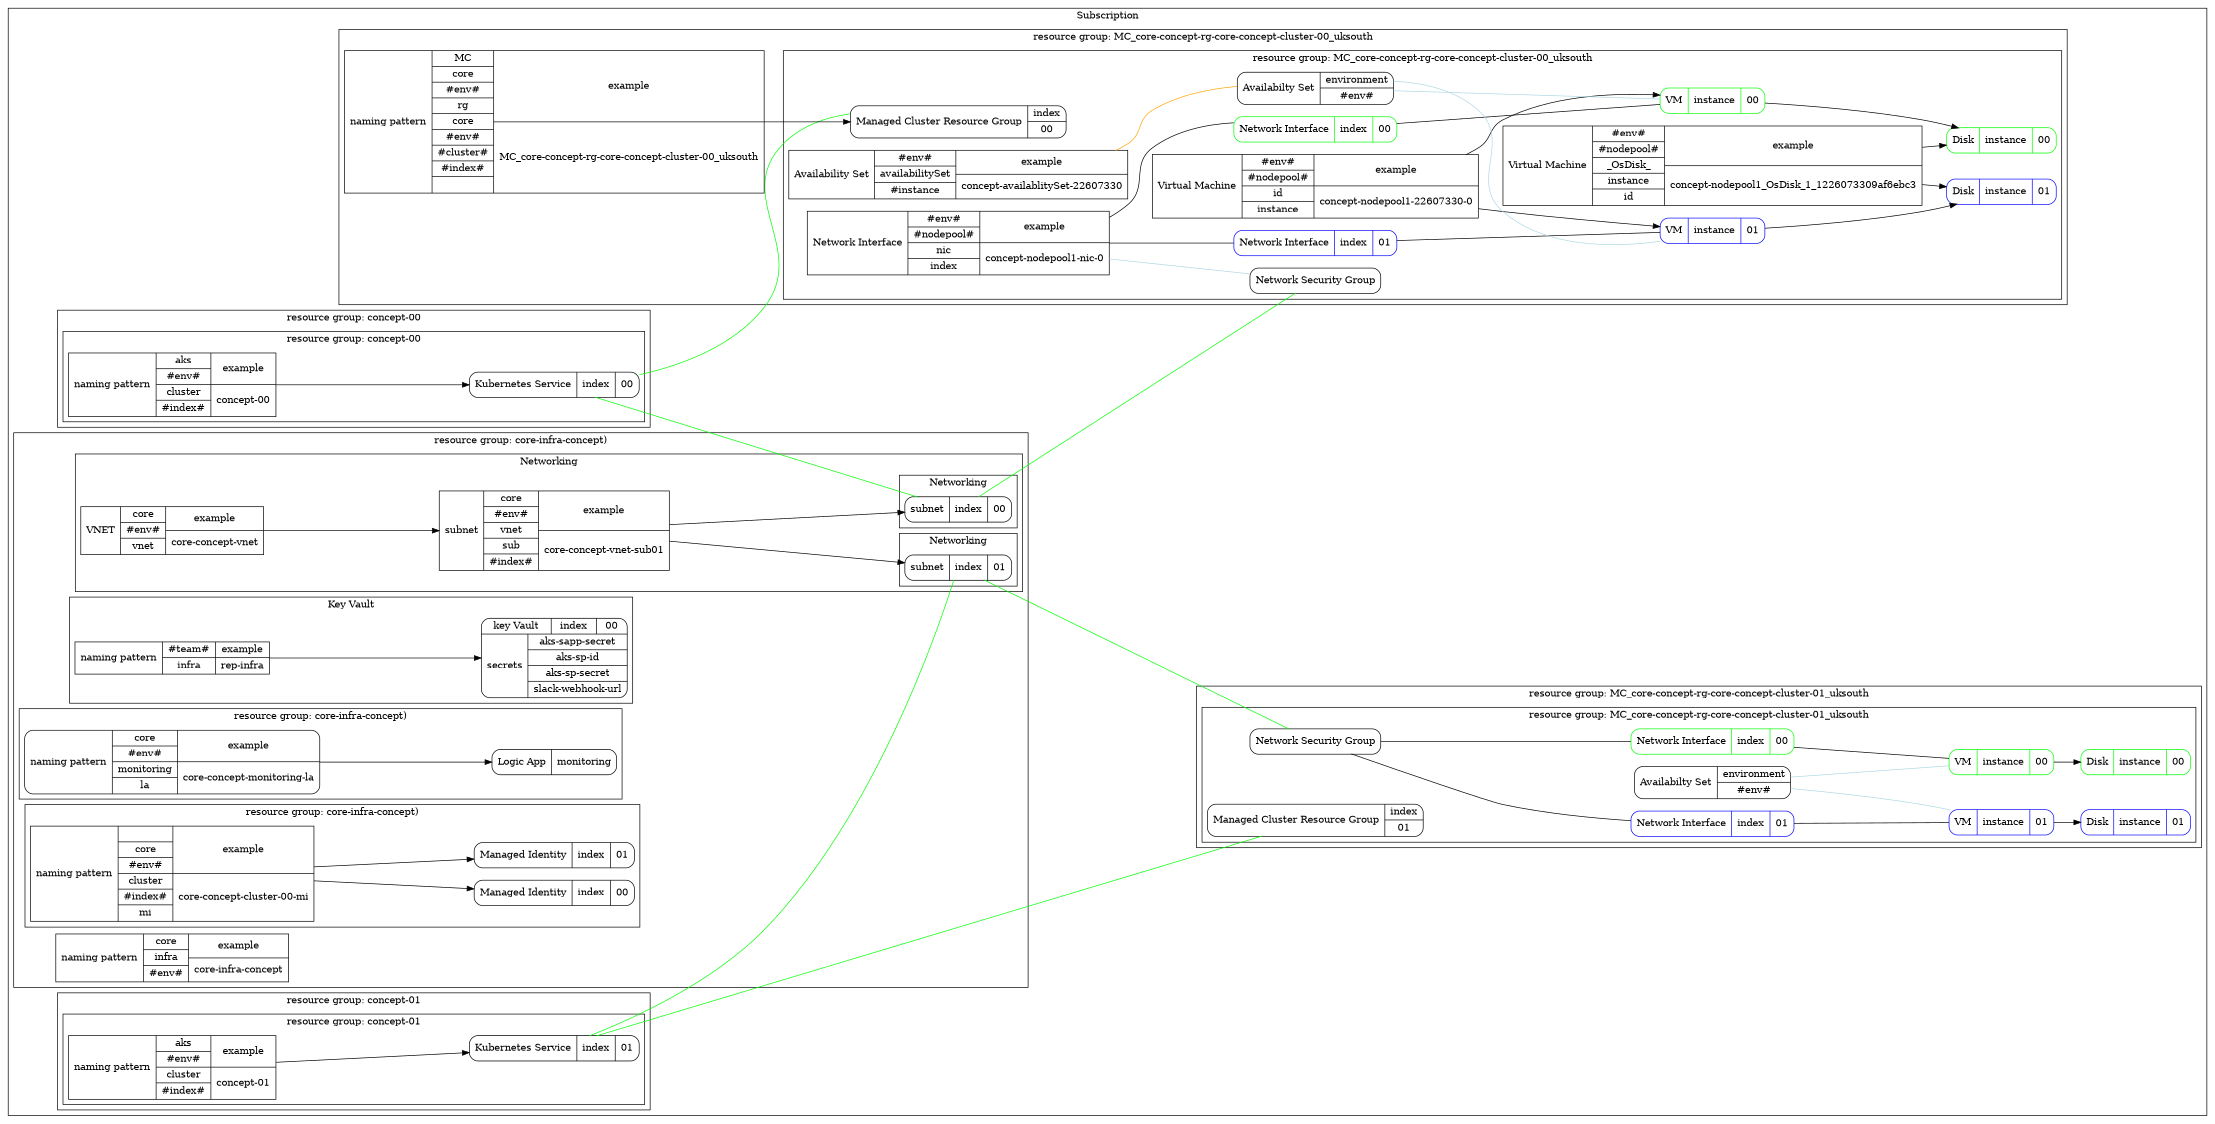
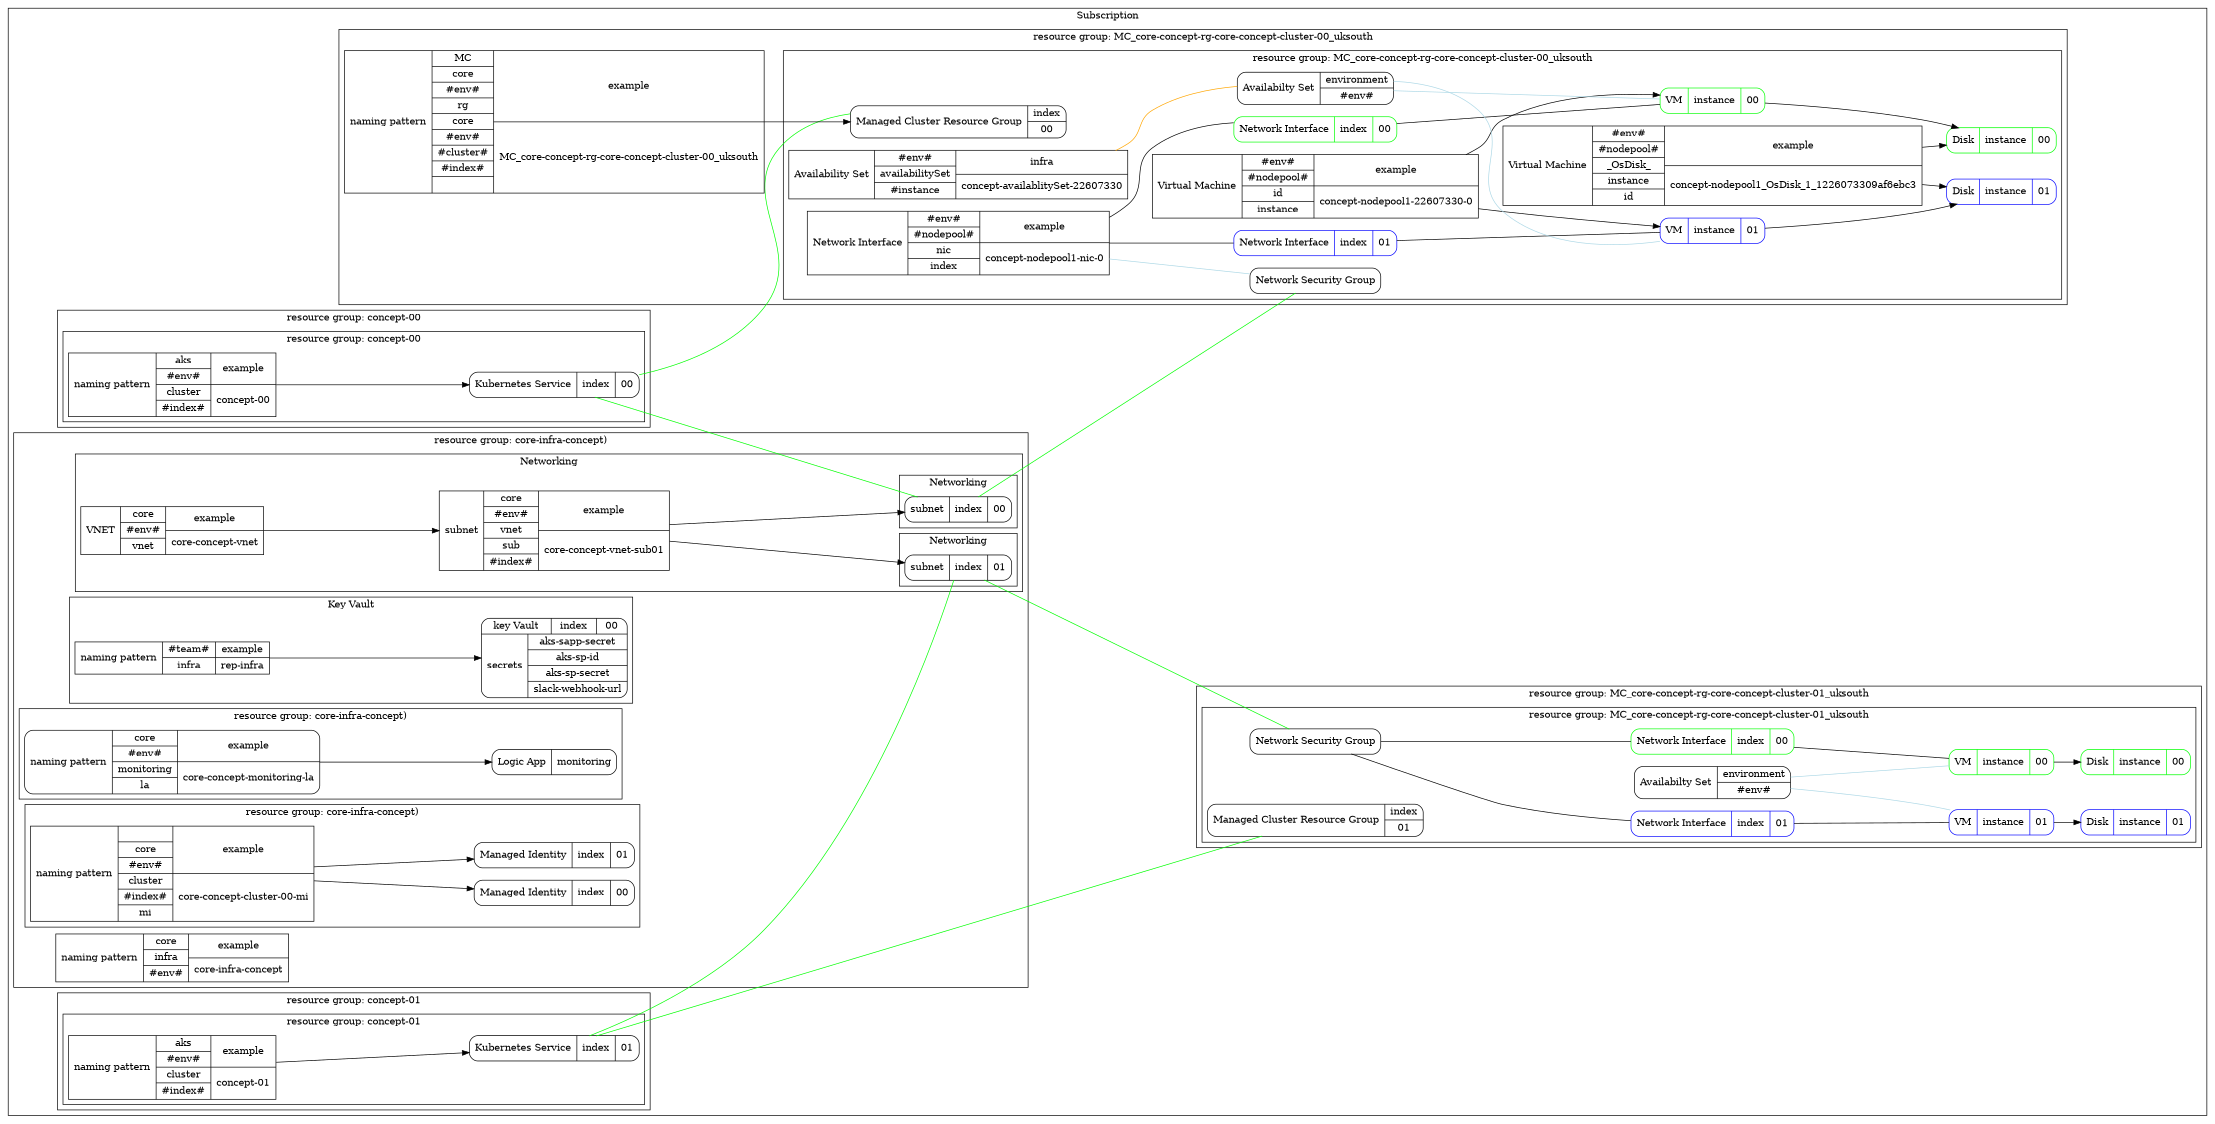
  digraph {
    rankdir=LR
    node [shape=Mrecord]
    edge [arrowhead=none]
    n1 [label="{subnet|{{index|00}}}"]
    n2 [label="{subnet|{{index|01}}}"]
    n3 [label="{VNET|{core|#env#|vnet}|{example|core-concept-vnet}}" shape=record]
    n4 [label="{subnet|{core|#env#|vnet|sub|#index#}|{example|core-concept-vnet-sub01}}" shape=record]
    n5 [label="{naming pattern|{#team#|infra}|{example|rep-infra}}" shape=record]
    n6 [label="{key Vault|{{index|00}}}|{secrets|{aks-sapp-secret|aks-sp-id|aks-sp-secret|slack-webhook-url}}}}"]
    n7 [label="{naming pattern|{core|#env#|monitoring|la}|{example|core-concept-monitoring-la}}"]
    n8 [label="{Logic App|monitoring}}}"]
    n9 [label="{naming pattern|{|core|#env#|cluster|#index#|mi}|{example|core-concept-cluster-00-mi}}" shape=record]
    n10 [label="{Managed Identity|{{index|00}}}"]
    n11 [label="{Managed Identity|{{index|01}}}"]
    n12 [label="{naming pattern|{core|infra|#env#}|{example|core-infra-concept}}" shape=record]
    n13 [label="{naming pattern|{aks|#env#|cluster|#index#}|{example|concept-00}}" shape=record]
    n14 [label="{Kubernetes Service|{{index|00}}}}"]
    n15 [label="{naming pattern|{aks|#env#|cluster|#index#}|{example|concept-01}}" shape=record]
    n16 [label="{Kubernetes Service|{{index|01}}}}"]
    n17 [label="{Network Security Group}}"]
    n18 [label="{Managed Cluster Resource Group|{index|00}}}}"]
    n19 [label="{Virtual Machine|{#env#|#nodepool#|_OsDisk_|instance|id}|{example|concept-nodepool1_OsDisk_1_1226073309af6ebc3}}" shape=record]
    n20 [color=green label="{Disk|{{instance|00}}}}"]
    n21 [color=blue label="{Disk|{{instance|01}}}}"]
    n22 [label="{Virtual Machine|{#env#|#nodepool#|id|instance}|{example|concept-nodepool1-22607330-0}}" shape=record]
    n23 [color=green label="{VM|{{instance|00}}}}"]
    n24 [color=blue label="{VM|{{instance|01}}}}"]
    n25 [label="{Network Interface|{#env#|#nodepool#|nic|index}|{example|concept-nodepool1-nic-0}}" shape=record]
    n26 [color=green label="{Network Interface|{{index|00}}}}"]
    n27 [color=blue label="{Network Interface|{{index|01}}}}"]
-   n28 [label="{Availability Set|{#env#|availabilitySet|#instance}|{example|concept-availablitySet-22607330}}" shape=record]
+   n28 [label="{Availability Set|{#env#|availabilitySet|#instance}|{infra|concept-availablitySet-22607330}}" shape=record]
    n29 [label="{Availabilty Set|{environment|#env#}}}}"]
    n30 [label="{naming pattern|{MC|core|#env#|rg|core|#env#|#cluster#|#index#|}|{example|MC_core-concept-rg-core-concept-cluster-00_uksouth}}" shape=record]
    n31 [label="{Network Security Group}}"]
    n32 [label="{Managed Cluster Resource Group|{index|01}}}}"]
    n33 [color=green label="{Network Interface|{{index|00}}}}"]
    n34 [color=blue label="{Network Interface|{{index|01}}}}"]
    n35 [color=green label="{Disk|{{instance|00}}}}"]
    n36 [color=blue label="{Disk|{{instance|01}}}}"]
    n37 [color=green label="{VM|{{instance|00}}}}"]
    n38 [color=blue label="{VM|{{instance|01}}}}"]
    n39 [label="{Availabilty Set|{environment|#env#}}}}"]
    subgraph cluster_1 {
      label=Subscription
      subgraph cluster_2 {
        label="resource group: core-infra-concept)"
        n12
        subgraph cluster_3 {
          label=Networking
          n3
          n4
          subgraph cluster_4 {
            n1
          }
          subgraph cluster_5 {
            n2
          }
        }
        subgraph cluster_6 {
          label="Key Vault"
          n5
          n6
        }
        subgraph cluster_7 {
          n7
          n8
        }
        subgraph cluster_8 {
          n9
          n10
          n11
        }
      }
      subgraph cluster_9 {
        label="resource group: concept-00"
        subgraph cluster_10 {
          n13
          n14
        }
      }
      subgraph cluster_11 {
        label="resource group: concept-01"
        subgraph cluster_12 {
          n15
          n16
        }
      }
      subgraph cluster_13 {
        label="resource group: MC_core-concept-rg-core-concept-cluster-00_uksouth"
        n30
        subgraph cluster_14 {
          n17
          n18
          n19
          n20
          n21
          n22
          n23
          n24
          n25
          n26
          n27
          n28
          n29
        }
      }
      subgraph cluster_15 {
        label="resource group: MC_core-concept-rg-core-concept-cluster-01_uksouth"
        subgraph cluster_16 {
          n31
          n32
          n33
          n34
          n35
          n36
          n37
          n38
          n39
        }
      }
    }
    n1 -> n17 [color=green]
    n2 -> n31 [color=green]
    n3 -> n4 [arrowhead=""]
    n4 -> n1 [arrowhead=""]
    n4 -> n2 [arrowhead=""]
    n5 -> n6 [arrowhead=""]
    n7 -> n8 [arrowhead=""]
    n9 -> n10 [arrowhead=""]
    n9 -> n11 [arrowhead=""]
    n13 -> n14 [arrowhead=""]
    n14 -> n1 [color=green]
    n14 -> n18 [color=green]
    n15 -> n16 [arrowhead=""]
    n16 -> n2 [color=green]
    n16 -> n32 [color=green]
    n19 -> n20 [arrowhead=""]
    n19 -> n21 [arrowhead=""]
    n22 -> n23 [arrowhead=""]
    n22 -> n24 [arrowhead=""]
    n23 -> n20 [arrowhead=""]
    n24 -> n21 [arrowhead=""]
    n25 -> n17 [color=lightblue]
    n25 -> n26
    n25 -> n27
    n26 -> n23
    n27 -> n24
    n28 -> n29 [color=orange]
    n29 -> n23 [color=lightblue]
    n29 -> n24 [color=lightblue]
    n30 -> n18 [arrowhead=""]
    n31 -> n33
    n31 -> n34
    n33 -> n37
    n34 -> n38
    n37 -> n35 [arrowhead=""]
    n38 -> n36 [arrowhead=""]
    n39 -> n37 [color=lightblue]
    n39 -> n38 [color=lightblue]
  }
